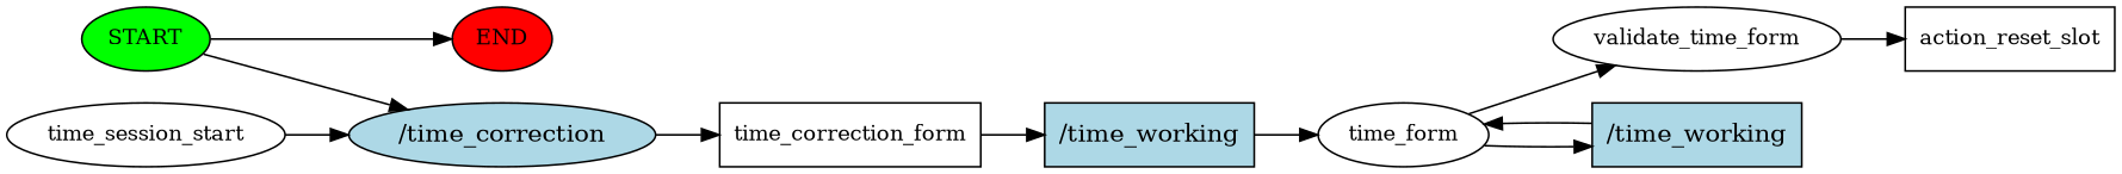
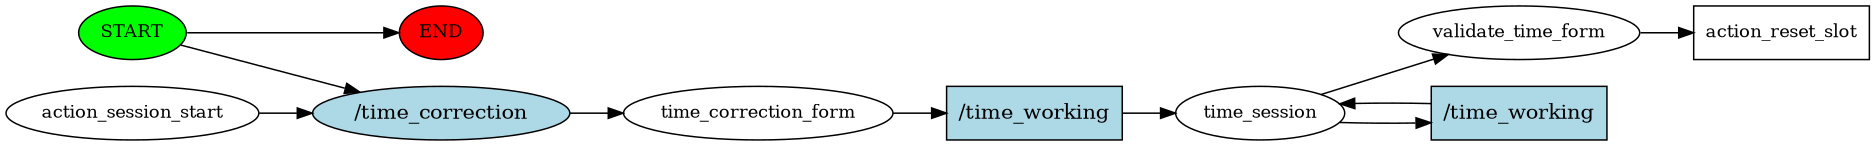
  digraph {
    rankdir=LR
    node [fontsize=12]
    n1 [fillcolor=green label=START style=filled]
    n2 [fillcolor=red label=END style=filled]
    n3 [fillcolor=lightblue label="/time_correction" shape=ellipse style=filled fontsize=""]
-   n4 [label=time_session_start]
-   n5 [label=time_correction_form shape=box]
+   n4 [label=action_session_start]
+   n5 [label=time_correction_form]
    n6 [fillcolor=lightblue label="/time_working" shape=rect style=filled fontsize=""]
-   n7 [label=time_form]
+   n7 [label=time_session]
    n8 [label=validate_time_form]
    n9 [fillcolor=lightblue label="/time_working" shape=rect style=filled fontsize=""]
    n10 [label=action_reset_slot shape=box]
    n1 -> n2
    n1 -> n3
    n3 -> n5
    n4 -> n3
    n5 -> n6
    n6 -> n7
    n7 -> n8
    n7 -> n9
    n8 -> n10
    n9 -> n7
  }
